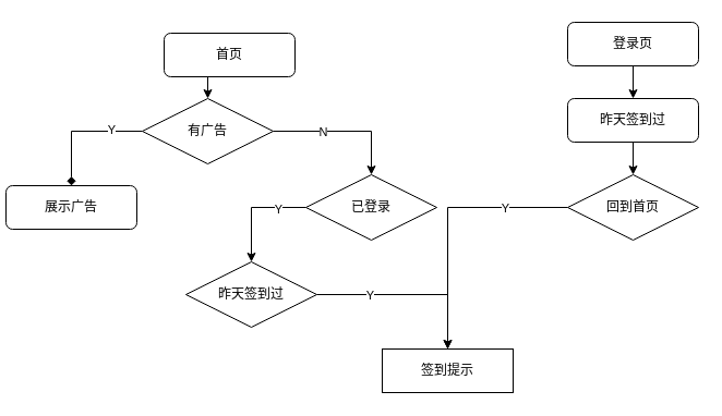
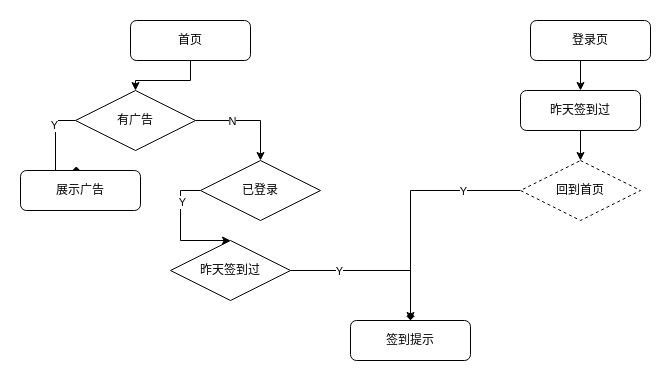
  <mxCell id="0" />
  <mxCell id="1" parent="0" />
  <mxCell id="2" style="edgeStyle=orthogonalEdgeStyle;rounded=0;orthogonalLoop=1;jettySize=auto;html=1;exitX=0;exitY=0.5;exitDx=0;exitDy=0;entryX=0.5;entryY=0;entryDx=0;entryDy=0;endArrow=diamond;" edge="1" parent="1" source="6" target="7"><mxGeometry relative="1" as="geometry" /></mxCell>
  <mxCell id="3" value="Y" style="edgeLabel;html=1;align=center;verticalAlign=middle;resizable=0;points=[];" vertex="1" connectable="0" parent="2"><mxGeometry x="-0.5" y="-2" relative="1" as="geometry"><mxPoint as="offset" /></mxGeometry></mxCell>
  <mxCell id="4" style="edgeStyle=orthogonalEdgeStyle;rounded=0;orthogonalLoop=1;jettySize=auto;html=1;exitX=1;exitY=0.5;exitDx=0;exitDy=0;entryX=0.5;entryY=0;entryDx=0;entryDy=0;" edge="1" parent="1" source="6" target="14"><mxGeometry relative="1" as="geometry" /></mxCell>
  <mxCell id="5" value="N" style="edgeLabel;html=1;align=center;verticalAlign=middle;resizable=0;points=[];" vertex="1" connectable="0" parent="4"><mxGeometry x="-0.308" relative="1" as="geometry"><mxPoint as="offset" /></mxGeometry></mxCell>
- <mxCell id="6" value="有广告" style="rhombus;whiteSpace=wrap;html=1;" vertex="1" parent="1"><mxGeometry x="130" y="90" width="120" height="60" as="geometry" /></mxCell>
- <mxCell id="7" value="展示广告" style="rounded=1;whiteSpace=wrap;html=1;" vertex="1" parent="1"><mxGeometry x="5" y="170" width="120" height="40" as="geometry" /></mxCell>
+ <mxCell id="6" value="有广告" style="rhombus;whiteSpace=wrap;html=1;" vertex="1" parent="1"><mxGeometry x="75" y="90" width="120" height="60" as="geometry" /></mxCell>
+ <mxCell id="7" value="展示广告" style="rounded=1;whiteSpace=wrap;html=1;" vertex="1" parent="1"><mxGeometry x="20" y="170" width="120" height="40" as="geometry" /></mxCell>
  <mxCell id="8" style="edgeStyle=orthogonalEdgeStyle;rounded=0;orthogonalLoop=1;jettySize=auto;html=1;exitX=1;exitY=0.5;exitDx=0;exitDy=0;entryX=0.5;entryY=0;entryDx=0;entryDy=0;" edge="1" parent="1" source="10" target="11"><mxGeometry relative="1" as="geometry" /></mxCell>
  <mxCell id="9" value="Y" style="edgeLabel;html=1;align=center;verticalAlign=middle;resizable=0;points=[];" vertex="1" connectable="0" parent="8"><mxGeometry x="-0.435" relative="1" as="geometry"><mxPoint as="offset" /></mxGeometry></mxCell>
  <mxCell id="10" value="昨天签到过" style="rhombus;whiteSpace=wrap;html=1;" vertex="1" parent="1"><mxGeometry x="170" y="240" width="120" height="60" as="geometry" /></mxCell>
- <mxCell id="11" value="签到提示" style="whiteSpace=wrap;html=1;rounded=0;" vertex="1" parent="1"><mxGeometry x="350" y="320" width="120" height="40" as="geometry" /></mxCell>
+ <mxCell id="11" value="签到提示" style="rounded=1;whiteSpace=wrap;html=1;" vertex="1" parent="1"><mxGeometry x="350" y="320" width="120" height="40" as="geometry" /></mxCell>
  <mxCell id="12" style="edgeStyle=orthogonalEdgeStyle;rounded=0;orthogonalLoop=1;jettySize=auto;html=1;exitX=0;exitY=0.5;exitDx=0;exitDy=0;entryX=0.5;entryY=0;entryDx=0;entryDy=0;" edge="1" parent="1" source="14" target="10"><mxGeometry relative="1" as="geometry" /></mxCell>
  <mxCell id="13" value="Y" style="edgeLabel;html=1;align=center;verticalAlign=middle;resizable=0;points=[];" vertex="1" connectable="0" parent="12"><mxGeometry x="-0.48" y="1" relative="1" as="geometry"><mxPoint as="offset" /></mxGeometry></mxCell>
- <mxCell id="14" value="已登录" style="rhombus;whiteSpace=wrap;html=1;" vertex="1" parent="1"><mxGeometry x="280" y="160" width="120" height="60" as="geometry" /></mxCell>
+ <mxCell id="14" value="已登录" style="rhombus;whiteSpace=wrap;html=1;" vertex="1" parent="1"><mxGeometry x="200" y="160" width="120" height="60" as="geometry" /></mxCell>
  <mxCell id="15" style="edgeStyle=orthogonalEdgeStyle;rounded=0;orthogonalLoop=1;jettySize=auto;html=1;exitX=0.5;exitY=1;exitDx=0;exitDy=0;entryX=0.5;entryY=0;entryDx=0;entryDy=0;" edge="1" parent="1" source="16" target="6"><mxGeometry relative="1" as="geometry" /></mxCell>
- <mxCell id="16" value="首页" style="rounded=1;whiteSpace=wrap;html=1;" vertex="1" parent="1"><mxGeometry x="150" y="30" width="120" height="40" as="geometry" /></mxCell>
+ <mxCell id="16" value="首页" style="rounded=1;whiteSpace=wrap;html=1;" vertex="1" parent="1"><mxGeometry x="130" y="20" width="120" height="40" as="geometry" /></mxCell>
  <mxCell id="17" style="edgeStyle=orthogonalEdgeStyle;rounded=0;orthogonalLoop=1;jettySize=auto;html=1;exitX=0.5;exitY=1;exitDx=0;exitDy=0;entryX=0.5;entryY=0;entryDx=0;entryDy=0;" edge="1" parent="1" source="18" target="20"><mxGeometry relative="1" as="geometry" /></mxCell>
- <mxCell id="18" value="登录页" style="rounded=1;whiteSpace=wrap;html=1;" vertex="1" parent="1"><mxGeometry x="520" y="20" width="120" height="40" as="geometry" /></mxCell>
+ <mxCell id="18" value="登录页" style="rounded=1;whiteSpace=wrap;html=1;" vertex="1" parent="1"><mxGeometry x="530" y="20" width="120" height="40" as="geometry" /></mxCell>
  <mxCell id="19" style="edgeStyle=orthogonalEdgeStyle;rounded=0;orthogonalLoop=1;jettySize=auto;html=1;exitX=0.5;exitY=1;exitDx=0;exitDy=0;entryX=0.5;entryY=0;entryDx=0;entryDy=0;" edge="1" parent="1" source="20" target="23"><mxGeometry relative="1" as="geometry" /></mxCell>
  <mxCell id="20" value="昨天签到过" style="rounded=1;whiteSpace=wrap;html=1;" vertex="1" parent="1"><mxGeometry x="520" y="90" width="120" height="40" as="geometry" /></mxCell>
- <mxCell id="21" style="edgeStyle=orthogonalEdgeStyle;rounded=0;orthogonalLoop=1;jettySize=auto;html=1;exitX=0;exitY=0.5;exitDx=0;exitDy=0;" edge="1" parent="1" source="23" target="11"><mxGeometry relative="1" as="geometry" /></mxCell>
+ <mxCell id="21" style="edgeStyle=orthogonalEdgeStyle;rounded=0;orthogonalLoop=1;jettySize=auto;html=1;exitX=0;exitY=0.5;exitDx=0;exitDy=0;endArrow=diamond;" edge="1" parent="1" source="23" target="11"><mxGeometry relative="1" as="geometry" /></mxCell>
  <mxCell id="22" value="Y" style="edgeLabel;html=1;align=center;verticalAlign=middle;resizable=0;points=[];" vertex="1" connectable="0" parent="21"><mxGeometry x="-0.513" relative="1" as="geometry"><mxPoint as="offset" /></mxGeometry></mxCell>
- <mxCell id="23" value="回到首页" style="rhombus;whiteSpace=wrap;html=1;" vertex="1" parent="1"><mxGeometry x="520" y="160" width="120" height="60" as="geometry" /></mxCell>
+ <mxCell id="23" value="回到首页" style="rhombus;whiteSpace=wrap;html=1;dashed=1;" vertex="1" parent="1"><mxGeometry x="520" y="160" width="120" height="60" as="geometry" /></mxCell>
